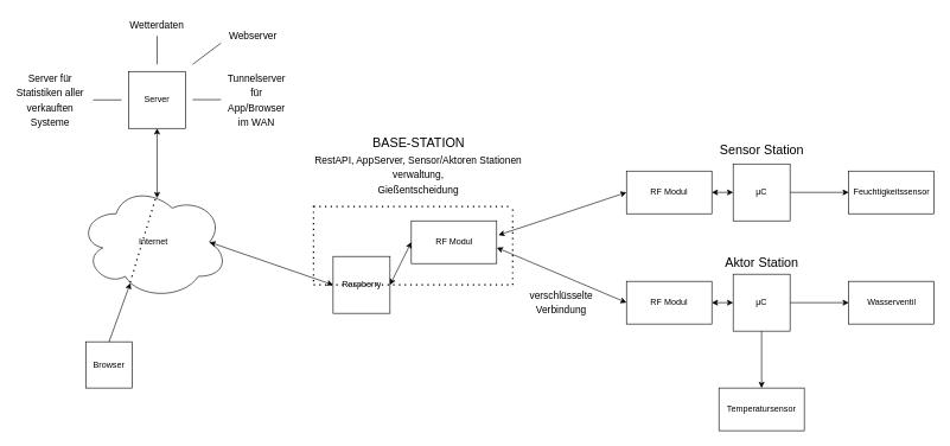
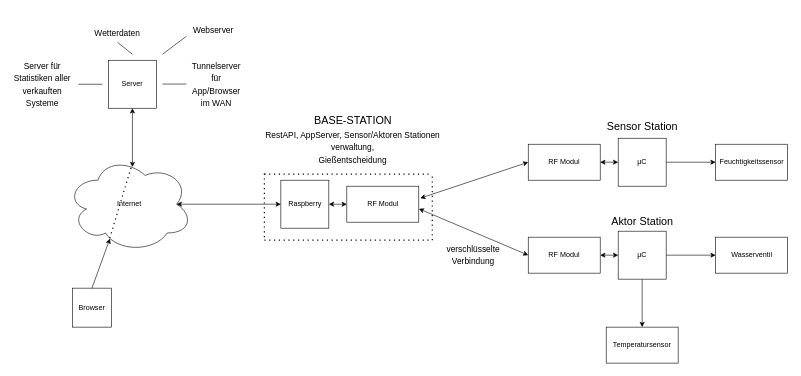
  <mxCell id="0" />
  <mxCell id="1" parent="0" />
- <mxCell id="2" value="Raspberry" style="whiteSpace=wrap;html=1;aspect=fixed;" parent="1" vertex="1"><mxGeometry x="467.5" y="360" width="80" height="80" as="geometry" /></mxCell>
+ <mxCell id="2" value="Raspberry" style="whiteSpace=wrap;html=1;aspect=fixed;" parent="1" vertex="1"><mxGeometry x="467.5" y="300" width="80" height="80" as="geometry" /></mxCell>
  <mxCell id="3" value="RF Modul" style="rounded=0;whiteSpace=wrap;html=1;" parent="1" vertex="1"><mxGeometry x="577.5" y="310" width="120" height="60" as="geometry" /></mxCell>
  <mxCell id="4" value="Browser" style="whiteSpace=wrap;html=1;aspect=fixed;" parent="1" vertex="1"><mxGeometry x="120" y="480" width="65" height="65" as="geometry" /></mxCell>
  <mxCell id="5" value="&lt;font style=&quot;font-size: 14px&quot;&gt;Server für Statistiken aller verkauften Systeme&lt;br&gt;&lt;/font&gt;" style="text;html=1;strokeColor=none;fillColor=none;align=center;verticalAlign=middle;whiteSpace=wrap;rounded=0;fontSize=17;" parent="1" vertex="1"><mxGeometry x="20" y="125" width="100" height="30" as="geometry" /></mxCell>
  <mxCell id="6" value="" style="endArrow=classic;startArrow=classic;html=1;exitX=1;exitY=0.5;exitDx=0;exitDy=0;" parent="1" source="2" edge="1"><mxGeometry width="50" height="50" relative="1" as="geometry"><mxPoint x="717.5" y="410" as="sourcePoint" /><mxPoint x="577.5" y="340" as="targetPoint" /></mxGeometry></mxCell>
  <mxCell id="7" value="RF Modul" style="rounded=0;whiteSpace=wrap;html=1;" parent="1" vertex="1"><mxGeometry x="880" y="240" width="120" height="60" as="geometry" /></mxCell>
  <mxCell id="8" value="&lt;font style=&quot;font-size: 18px&quot;&gt;BASE-STATION&lt;/font&gt;" style="text;html=1;strokeColor=none;fillColor=none;align=center;verticalAlign=middle;whiteSpace=wrap;rounded=0;" parent="1" vertex="1"><mxGeometry x="487.5" y="190" width="200" height="20" as="geometry" /></mxCell>
  <mxCell id="9" value="" style="edgeStyle=orthogonalEdgeStyle;rounded=0;orthogonalLoop=1;jettySize=auto;html=1;" edge="1" parent="1" source="10" target="12"><mxGeometry relative="1" as="geometry" /></mxCell>
  <mxCell id="10" value="µC" style="whiteSpace=wrap;html=1;aspect=fixed;" parent="1" vertex="1"><mxGeometry x="1030" y="230" width="80" height="80" as="geometry" /></mxCell>
  <mxCell id="11" value="" style="endArrow=classic;startArrow=classic;html=1;exitX=1;exitY=0.5;exitDx=0;exitDy=0;" parent="1" source="7" edge="1"><mxGeometry width="50" height="50" relative="1" as="geometry"><mxPoint x="800" y="350" as="sourcePoint" /><mxPoint x="1030" y="270" as="targetPoint" /></mxGeometry></mxCell>
  <mxCell id="12" value="Feuchtigkeitssensor" style="rounded=0;whiteSpace=wrap;html=1;" parent="1" vertex="1"><mxGeometry x="1192.5" y="240" width="120" height="60" as="geometry" /></mxCell>
  <mxCell id="13" value="&lt;font style=&quot;font-size: 18px&quot;&gt;Sensor Station&lt;/font&gt;" style="text;html=1;align=center;verticalAlign=middle;resizable=0;points=[];autosize=1;" parent="1" vertex="1"><mxGeometry x="1005" y="200" width="130" height="20" as="geometry" /></mxCell>
  <mxCell id="14" value="&lt;font style=&quot;font-size: 14px&quot;&gt;RestAPI, AppServer, Sensor/Aktoren Stationen verwaltung,&lt;br&gt;Gießentscheidung&lt;br&gt;&lt;/font&gt;" style="text;html=1;strokeColor=none;fillColor=none;align=center;verticalAlign=middle;whiteSpace=wrap;rounded=0;fontSize=17;" parent="1" vertex="1"><mxGeometry x="410" y="230" width="355" height="30" as="geometry" /></mxCell>
  <mxCell id="15" value="&lt;span style=&quot;font-size: 14px&quot;&gt;verschlüsselte &lt;br&gt;Verbindung&lt;/span&gt;" style="text;html=1;strokeColor=none;fillColor=none;align=center;verticalAlign=middle;whiteSpace=wrap;rounded=0;fontSize=17;" parent="1" vertex="1"><mxGeometry x="687.5" y="410" width="201" height="30" as="geometry" /></mxCell>
  <mxCell id="16" value="Server" style="whiteSpace=wrap;html=1;aspect=fixed;" parent="1" vertex="1"><mxGeometry x="180" y="100" width="80" height="80" as="geometry" /></mxCell>
- <mxCell id="17" value="&lt;font style=&quot;font-size: 14px&quot;&gt;Wetterdaten&lt;br&gt;&lt;/font&gt;" style="text;html=1;strokeColor=none;fillColor=none;align=center;verticalAlign=middle;whiteSpace=wrap;rounded=0;fontSize=17;" parent="1" vertex="1"><mxGeometry x="170" y="20" width="100" height="30" as="geometry" /></mxCell>
+ <mxCell id="17" value="&lt;font style=&quot;font-size: 14px&quot;&gt;Wetterdaten&lt;br&gt;&lt;/font&gt;" style="text;html=1;strokeColor=none;fillColor=none;align=center;verticalAlign=middle;whiteSpace=wrap;rounded=0;fontSize=17;" parent="1" vertex="1"><mxGeometry x="145" y="40" width="100" height="30" as="geometry" /></mxCell>
  <mxCell id="18" value="&lt;font style=&quot;font-size: 14px&quot;&gt;Tunnelserver für App/Browser im WAN&lt;br&gt;&lt;/font&gt;" style="text;html=1;strokeColor=none;fillColor=none;align=center;verticalAlign=middle;whiteSpace=wrap;rounded=0;fontSize=17;" parent="1" vertex="1"><mxGeometry x="310" y="125" width="100" height="30" as="geometry" /></mxCell>
  <mxCell id="19" value="Temperatursensor" style="rounded=0;whiteSpace=wrap;html=1;" parent="1" vertex="1"><mxGeometry x="1010" y="545" width="120" height="60" as="geometry" /></mxCell>
  <mxCell id="20" value="Wasserventil" style="rounded=0;whiteSpace=wrap;html=1;" parent="1" vertex="1"><mxGeometry x="1192.5" y="395" width="120" height="60" as="geometry" /></mxCell>
  <mxCell id="21" value="RF Modul" style="rounded=0;whiteSpace=wrap;html=1;" vertex="1" parent="1"><mxGeometry x="880" y="395" width="120" height="60" as="geometry" /></mxCell>
  <mxCell id="22" value="" style="edgeStyle=orthogonalEdgeStyle;rounded=0;orthogonalLoop=1;jettySize=auto;html=1;" edge="1" parent="1" source="24"><mxGeometry relative="1" as="geometry"><mxPoint x="1192.5" y="425" as="targetPoint" /></mxGeometry></mxCell>
  <mxCell id="23" value="" style="edgeStyle=orthogonalEdgeStyle;rounded=0;orthogonalLoop=1;jettySize=auto;html=1;" edge="1" parent="1" source="24" target="19"><mxGeometry relative="1" as="geometry"><Array as="points"><mxPoint x="1070.5" y="515" /><mxPoint x="1070.5" y="515" /></Array></mxGeometry></mxCell>
  <mxCell id="24" value="µC" style="whiteSpace=wrap;html=1;aspect=fixed;" vertex="1" parent="1"><mxGeometry x="1030" y="385" width="80" height="80" as="geometry" /></mxCell>
  <mxCell id="25" value="" style="endArrow=classic;startArrow=classic;html=1;exitX=1;exitY=0.5;exitDx=0;exitDy=0;" edge="1" parent="1" source="21"><mxGeometry width="50" height="50" relative="1" as="geometry"><mxPoint x="800" y="505" as="sourcePoint" /><mxPoint x="1030" y="425" as="targetPoint" /></mxGeometry></mxCell>
  <mxCell id="26" value="&lt;font style=&quot;font-size: 18px&quot;&gt;Aktor Station&lt;/font&gt;" style="text;html=1;align=center;verticalAlign=middle;resizable=0;points=[];autosize=1;" vertex="1" parent="1"><mxGeometry x="1010" y="360" width="120" height="20" as="geometry" /></mxCell>
  <mxCell id="27" value="Internet" style="ellipse;shape=cloud;whiteSpace=wrap;html=1;" vertex="1" parent="1"><mxGeometry x="110" y="260" width="210" height="160" as="geometry" /></mxCell>
  <mxCell id="28" value="" style="endArrow=none;html=1;entryX=0.5;entryY=1;entryDx=0;entryDy=0;" edge="1" parent="1" target="17"><mxGeometry width="50" height="50" relative="1" as="geometry"><mxPoint x="220" y="90" as="sourcePoint" /><mxPoint x="270" y="40" as="targetPoint" /></mxGeometry></mxCell>
  <mxCell id="29" value="" style="endArrow=none;html=1;" edge="1" parent="1"><mxGeometry width="50" height="50" relative="1" as="geometry"><mxPoint x="170" y="140" as="sourcePoint" /><mxPoint x="130" y="140" as="targetPoint" /></mxGeometry></mxCell>
  <mxCell id="30" value="" style="endArrow=none;html=1;" edge="1" parent="1"><mxGeometry width="50" height="50" relative="1" as="geometry"><mxPoint x="310" y="139.66" as="sourcePoint" /><mxPoint x="270" y="139.66" as="targetPoint" /></mxGeometry></mxCell>
  <mxCell id="31" value="&lt;font style=&quot;font-size: 14px&quot;&gt;Webserver&lt;/font&gt;" style="text;html=1;strokeColor=none;fillColor=none;align=center;verticalAlign=middle;whiteSpace=wrap;rounded=0;" vertex="1" parent="1"><mxGeometry x="310" y="40" width="90" height="20" as="geometry" /></mxCell>
  <mxCell id="32" value="" style="endArrow=none;html=1;" edge="1" parent="1"><mxGeometry width="50" height="50" relative="1" as="geometry"><mxPoint x="270" y="90" as="sourcePoint" /><mxPoint x="310" y="60" as="targetPoint" /></mxGeometry></mxCell>
  <mxCell id="33" value="" style="endArrow=none;dashed=1;html=1;dashPattern=1 3;strokeWidth=2;exitX=0.344;exitY=0.852;exitDx=0;exitDy=0;exitPerimeter=0;entryX=0.513;entryY=0.118;entryDx=0;entryDy=0;entryPerimeter=0;" edge="1" parent="1" source="27" target="27"><mxGeometry width="50" height="50" relative="1" as="geometry"><mxPoint x="0" y="350" as="sourcePoint" /><mxPoint x="170" y="250" as="targetPoint" /></mxGeometry></mxCell>
  <mxCell id="34" value="" style="endArrow=classic;html=1;exitX=0.5;exitY=0;exitDx=0;exitDy=0;entryX=0.345;entryY=0.858;entryDx=0;entryDy=0;entryPerimeter=0;" edge="1" parent="1" source="4" target="27"><mxGeometry width="50" height="50" relative="1" as="geometry"><mxPoint x="135" y="480" as="sourcePoint" /><mxPoint x="180" y="396" as="targetPoint" /><Array as="points" /></mxGeometry></mxCell>
  <mxCell id="35" value="" style="endArrow=classic;startArrow=classic;html=1;entryX=0.5;entryY=1;entryDx=0;entryDy=0;" edge="1" parent="1" target="16"><mxGeometry width="50" height="50" relative="1" as="geometry"><mxPoint x="220" y="278" as="sourcePoint" /><mxPoint x="270" y="230" as="targetPoint" /></mxGeometry></mxCell>
  <mxCell id="36" value="" style="endArrow=classic;startArrow=classic;html=1;exitX=0.875;exitY=0.5;exitDx=0;exitDy=0;exitPerimeter=0;entryX=0;entryY=0.5;entryDx=0;entryDy=0;" edge="1" parent="1" source="27" target="2"><mxGeometry width="50" height="50" relative="1" as="geometry"><mxPoint x="360" y="380" as="sourcePoint" /><mxPoint x="410" y="330" as="targetPoint" /></mxGeometry></mxCell>
  <mxCell id="37" value="" style="endArrow=none;dashed=1;html=1;dashPattern=1 3;strokeWidth=2;" edge="1" parent="1"><mxGeometry width="50" height="50" relative="1" as="geometry"><mxPoint x="440" y="400" as="sourcePoint" /><mxPoint x="720" y="400" as="targetPoint" /></mxGeometry></mxCell>
  <mxCell id="38" value="" style="endArrow=none;dashed=1;html=1;dashPattern=1 3;strokeWidth=2;" edge="1" parent="1"><mxGeometry width="50" height="50" relative="1" as="geometry"><mxPoint x="440" y="290" as="sourcePoint" /><mxPoint x="720" y="290" as="targetPoint" /></mxGeometry></mxCell>
  <mxCell id="39" value="" style="endArrow=none;dashed=1;html=1;dashPattern=1 3;strokeWidth=2;" edge="1" parent="1"><mxGeometry width="50" height="50" relative="1" as="geometry"><mxPoint x="720" y="400" as="sourcePoint" /><mxPoint x="720" y="290" as="targetPoint" /></mxGeometry></mxCell>
  <mxCell id="40" value="" style="endArrow=none;dashed=1;html=1;dashPattern=1 3;strokeWidth=2;" edge="1" parent="1"><mxGeometry width="50" height="50" relative="1" as="geometry"><mxPoint x="440" y="395" as="sourcePoint" /><mxPoint x="440" y="285" as="targetPoint" /></mxGeometry></mxCell>
  <mxCell id="41" value="" style="endArrow=classic;startArrow=classic;html=1;entryX=0;entryY=0.5;entryDx=0;entryDy=0;" edge="1" parent="1" target="7"><mxGeometry width="50" height="50" relative="1" as="geometry"><mxPoint x="700" y="330" as="sourcePoint" /><mxPoint x="820" y="300" as="targetPoint" /></mxGeometry></mxCell>
  <mxCell id="42" value="" style="endArrow=classic;startArrow=classic;html=1;entryX=0;entryY=0.5;entryDx=0;entryDy=0;exitX=1.002;exitY=0.629;exitDx=0;exitDy=0;exitPerimeter=0;" edge="1" parent="1" source="3" target="21"><mxGeometry width="50" height="50" relative="1" as="geometry"><mxPoint x="720" y="360" as="sourcePoint" /><mxPoint x="880" y="300" as="targetPoint" /></mxGeometry></mxCell>
